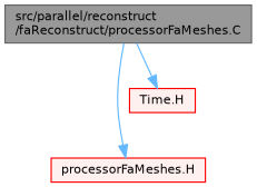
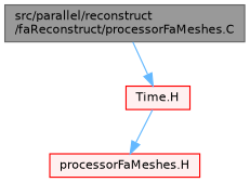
  digraph {
    node [color=red fillcolor="#FFF0F0" fontname=Helvetica fontsize=10 shape=box style=filled]
    edge [color=steelblue1 fontname=Helvetica fontsize=10 labelfontname=Helvetica labelfontsize=10 style=solid]
    n1 [color=gray40 fillcolor=grey60 fontcolor=black height=0.2 label="src/parallel/reconstruct\l/faReconstruct/processorFaMeshes.C" width=0.4]
    n2 [height=0.2 label="processorFaMeshes.H" width=0.4]
    n3 [height=0.2 label="Time.H" width=0.4]
-   n1 -> n2
+   n3 -> n2
    n1 -> n3
  }
